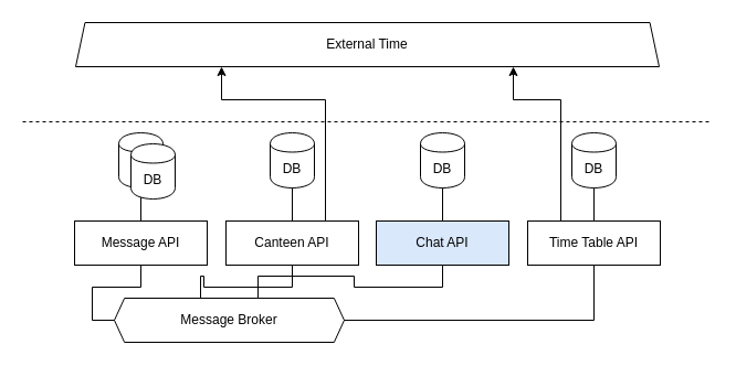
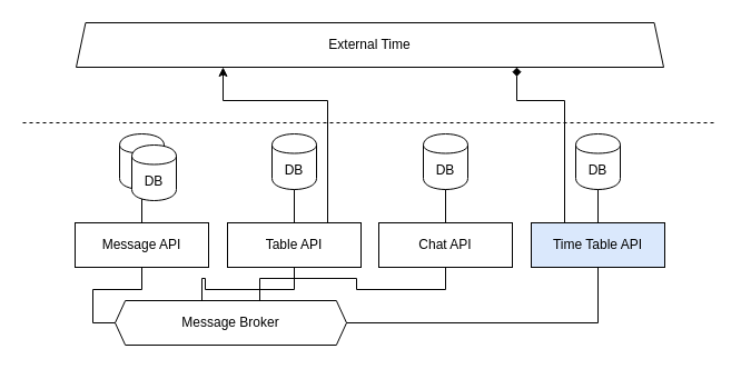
  <mxCell id="0" />
  <mxCell id="1" parent="0" />
  <mxCell id="2" value="" style="group" parent="1" vertex="1" connectable="0"><mxGeometry x="67" y="200" width="530" height="40" as="geometry" /></mxCell>
- <mxCell id="3" value="Chat API" style="rounded=0;whiteSpace=wrap;html=1;fillColor=#dae8fc;" parent="2" vertex="1"><mxGeometry x="273" width="120" height="40" as="geometry" /></mxCell>
- <mxCell id="4" value="Time Table API" style="rounded=0;whiteSpace=wrap;html=1;" parent="2" vertex="1"><mxGeometry x="410" width="120" height="40" as="geometry" /></mxCell>
- <mxCell id="5" value="Canteen API" style="rounded=0;whiteSpace=wrap;html=1;" parent="2" vertex="1"><mxGeometry x="137" width="120" height="40" as="geometry" /></mxCell>
+ <mxCell id="3" value="Chat API" style="rounded=0;whiteSpace=wrap;html=1;" parent="2" vertex="1"><mxGeometry x="273" width="120" height="40" as="geometry" /></mxCell>
+ <mxCell id="4" value="Time Table API" style="rounded=0;whiteSpace=wrap;html=1;fillColor=#dae8fc;" parent="2" vertex="1"><mxGeometry x="410" width="120" height="40" as="geometry" /></mxCell>
+ <mxCell id="5" value="Table API" style="rounded=0;whiteSpace=wrap;html=1;" parent="2" vertex="1"><mxGeometry x="137" width="120" height="40" as="geometry" /></mxCell>
  <mxCell id="6" value="Message API" style="rounded=0;whiteSpace=wrap;html=1;" parent="2" vertex="1"><mxGeometry width="120" height="40" as="geometry" /></mxCell>
  <mxCell id="7" value="DB" style="shape=cylinder;whiteSpace=wrap;html=1;boundedLbl=1;backgroundOutline=1;" parent="1" vertex="1"><mxGeometry x="107" y="120" width="40" height="50" as="geometry" /></mxCell>
  <mxCell id="8" value="DB" style="shape=cylinder;whiteSpace=wrap;html=1;boundedLbl=1;backgroundOutline=1;" parent="1" vertex="1"><mxGeometry x="244" y="120" width="40" height="50" as="geometry" /></mxCell>
  <mxCell id="9" value="DB" style="shape=cylinder;whiteSpace=wrap;html=1;boundedLbl=1;backgroundOutline=1;" parent="1" vertex="1"><mxGeometry x="380" y="120" width="40" height="50" as="geometry" /></mxCell>
  <mxCell id="10" value="DB" style="shape=cylinder;whiteSpace=wrap;html=1;boundedLbl=1;backgroundOutline=1;" parent="1" vertex="1"><mxGeometry x="517" y="120" width="40" height="50" as="geometry" /></mxCell>
  <mxCell id="11" style="edgeStyle=orthogonalEdgeStyle;rounded=0;orthogonalLoop=1;jettySize=auto;html=1;entryX=0.5;entryY=1;entryDx=0;entryDy=0;startArrow=none;startFill=0;endArrow=none;endFill=0;" parent="1" source="4" target="10" edge="1"><mxGeometry relative="1" as="geometry" /></mxCell>
  <mxCell id="12" style="edgeStyle=orthogonalEdgeStyle;rounded=0;orthogonalLoop=1;jettySize=auto;html=1;entryX=0.5;entryY=1;entryDx=0;entryDy=0;startArrow=none;startFill=0;endArrow=none;endFill=0;" parent="1" source="3" target="9" edge="1"><mxGeometry relative="1" as="geometry" /></mxCell>
  <mxCell id="13" style="edgeStyle=orthogonalEdgeStyle;rounded=0;orthogonalLoop=1;jettySize=auto;html=1;startArrow=none;startFill=0;endArrow=none;endFill=0;" parent="1" source="5" target="8" edge="1"><mxGeometry relative="1" as="geometry" /></mxCell>
  <mxCell id="14" style="edgeStyle=orthogonalEdgeStyle;rounded=0;orthogonalLoop=1;jettySize=auto;html=1;startArrow=none;startFill=0;endArrow=none;endFill=0;" parent="1" source="6" target="7" edge="1"><mxGeometry relative="1" as="geometry" /></mxCell>
  <mxCell id="15" value="Message Broker" style="shape=hexagon;perimeter=hexagonPerimeter2;whiteSpace=wrap;html=1;size=0.044;" parent="1" vertex="1"><mxGeometry x="103" y="270" width="208" height="40" as="geometry" /></mxCell>
  <mxCell id="16" style="edgeStyle=orthogonalEdgeStyle;rounded=0;orthogonalLoop=1;jettySize=auto;html=1;exitX=0.5;exitY=1;exitDx=0;exitDy=0;entryX=0;entryY=0.5;entryDx=0;entryDy=0;startArrow=none;startFill=0;endArrow=none;endFill=0;" parent="1" source="6" target="15" edge="1"><mxGeometry relative="1" as="geometry" /></mxCell>
  <mxCell id="17" style="edgeStyle=orthogonalEdgeStyle;rounded=0;orthogonalLoop=1;jettySize=auto;html=1;exitX=0.5;exitY=1;exitDx=0;exitDy=0;entryX=0.375;entryY=0;entryDx=0;entryDy=0;startArrow=none;startFill=0;endArrow=none;endFill=0;" parent="1" source="5" target="15" edge="1"><mxGeometry relative="1" as="geometry" /></mxCell>
  <mxCell id="18" style="edgeStyle=orthogonalEdgeStyle;rounded=0;orthogonalLoop=1;jettySize=auto;html=1;exitX=0.5;exitY=1;exitDx=0;exitDy=0;entryX=0.625;entryY=0;entryDx=0;entryDy=0;startArrow=none;startFill=0;endArrow=none;endFill=0;" parent="1" source="3" target="15" edge="1"><mxGeometry relative="1" as="geometry" /></mxCell>
  <mxCell id="19" style="edgeStyle=orthogonalEdgeStyle;rounded=0;orthogonalLoop=1;jettySize=auto;html=1;exitX=0.5;exitY=1;exitDx=0;exitDy=0;entryX=1;entryY=0.5;entryDx=0;entryDy=0;startArrow=none;startFill=0;endArrow=none;endFill=0;" parent="1" source="4" target="15" edge="1"><mxGeometry relative="1" as="geometry" /></mxCell>
  <mxCell id="20" value="DB" style="shape=cylinder;whiteSpace=wrap;html=1;boundedLbl=1;backgroundOutline=1;" parent="1" vertex="1"><mxGeometry x="118" y="130" width="40" height="50" as="geometry" /></mxCell>
  <mxCell id="21" value="External Time" style="shape=trapezoid;perimeter=trapezoidPerimeter;whiteSpace=wrap;html=1;size=0.016;" parent="1" vertex="1"><mxGeometry x="68" y="20" width="528" height="40" as="geometry" /></mxCell>
  <mxCell id="22" style="edgeStyle=orthogonalEdgeStyle;rounded=0;orthogonalLoop=1;jettySize=auto;html=1;exitX=0.75;exitY=0;exitDx=0;exitDy=0;entryX=0.25;entryY=1;entryDx=0;entryDy=0;startArrow=none;startFill=0;endArrow=classic;endFill=1;" parent="1" source="5" target="21" edge="1"><mxGeometry relative="1" as="geometry"><Array as="points"><mxPoint x="294" y="90" /><mxPoint x="200" y="90" /></Array></mxGeometry></mxCell>
  <mxCell id="23" value="" style="endArrow=none;dashed=1;html=1;" parent="1" edge="1"><mxGeometry width="50" height="50" relative="1" as="geometry"><mxPoint x="20" y="110" as="sourcePoint" /><mxPoint x="644" y="110" as="targetPoint" /></mxGeometry></mxCell>
- <mxCell id="24" style="edgeStyle=orthogonalEdgeStyle;rounded=0;orthogonalLoop=1;jettySize=auto;html=1;exitX=0.25;exitY=0;exitDx=0;exitDy=0;entryX=0.75;entryY=1;entryDx=0;entryDy=0;" edge="1" parent="1" source="4" target="21"><mxGeometry relative="1" as="geometry"><Array as="points"><mxPoint x="507" y="90" /><mxPoint x="464" y="90" /></Array></mxGeometry></mxCell>
+ <mxCell id="24" style="edgeStyle=orthogonalEdgeStyle;rounded=0;orthogonalLoop=1;jettySize=auto;html=1;exitX=0.25;exitY=0;exitDx=0;exitDy=0;entryX=0.75;entryY=1;entryDx=0;entryDy=0;endArrow=diamond;" edge="1" parent="1" source="4" target="21"><mxGeometry relative="1" as="geometry"><Array as="points"><mxPoint x="507" y="90" /><mxPoint x="464" y="90" /></Array></mxGeometry></mxCell>
